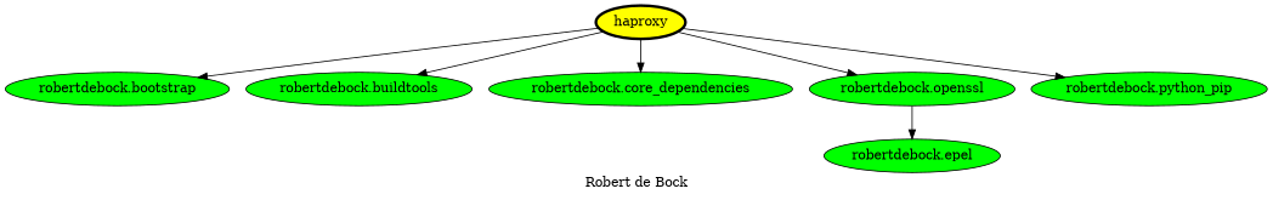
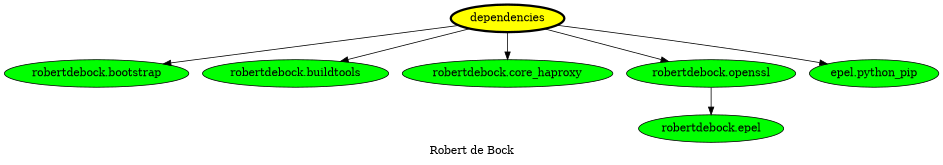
  digraph {
    label="Robert de Bock"
    node [fillcolor=green style=filled]
-   haproxy [fillcolor=yellow penwidth=3]
+   haproxy [fillcolor=yellow penwidth=3 label=dependencies]
    "robertdebock.bootstrap"
    "robertdebock.buildtools"
-   "robertdebock.core_dependencies"
+   "robertdebock.core_dependencies" [label="robertdebock.core_haproxy"]
    "robertdebock.openssl"
-   "robertdebock.python_pip"
+   "robertdebock.python_pip" [label="epel.python_pip"]
    "robertdebock.epel"
    haproxy -> "robertdebock.bootstrap"
    haproxy -> "robertdebock.buildtools"
    haproxy -> "robertdebock.core_dependencies"
    haproxy -> "robertdebock.openssl"
    haproxy -> "robertdebock.python_pip"
    "robertdebock.openssl" -> "robertdebock.epel"
  }
